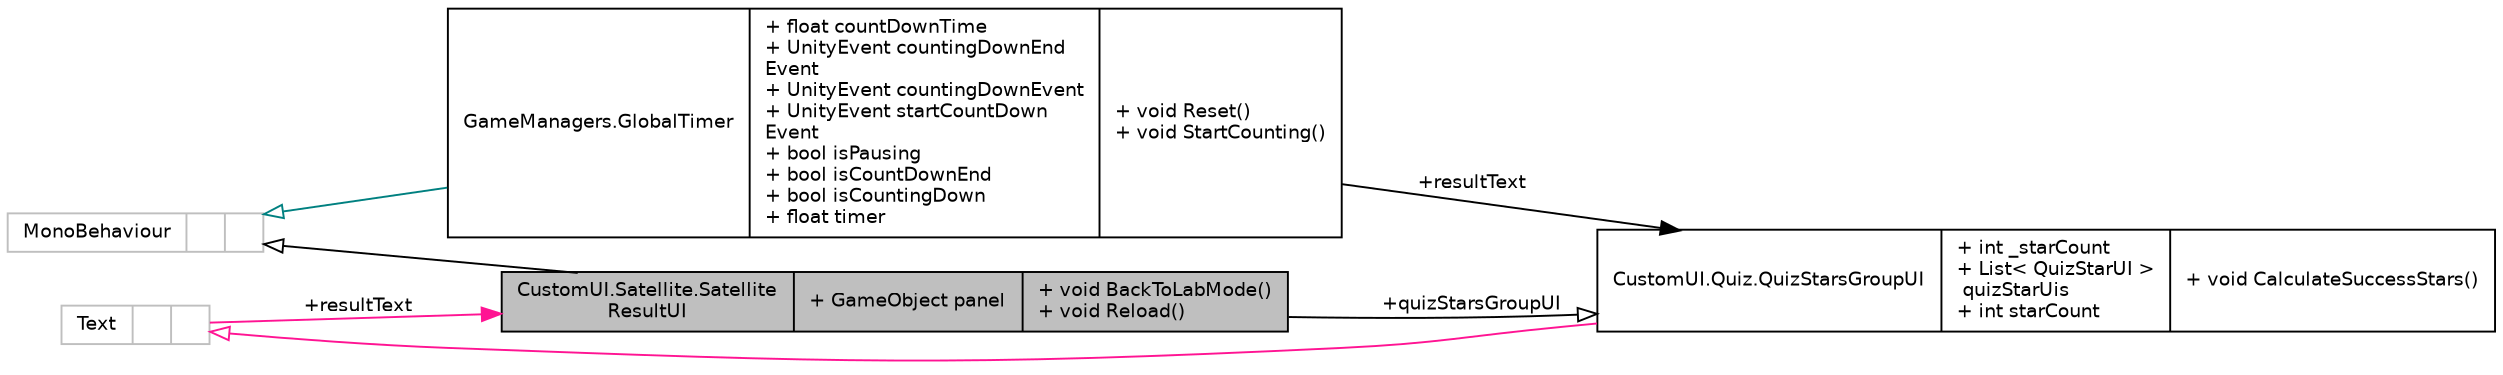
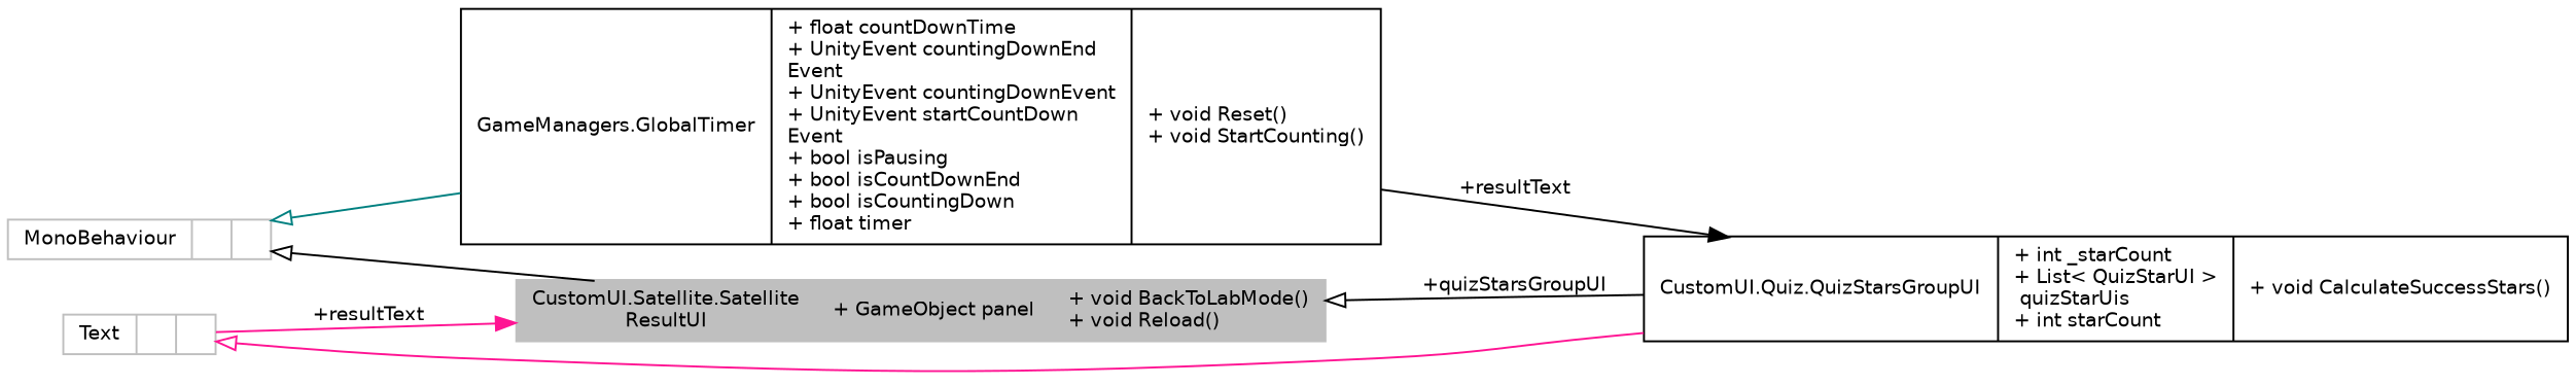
  digraph {
    fontname="DejaVu Sans"
    rankdir=LR
    node [color=black fillcolor=white fontname="DejaVu Sans" fontsize=10 shape=record style=filled]
    edge [color=black fontname="DejaVu Sans" fontsize=10 labelfontname=Helvetica labelfontsize=10 style=solid]
-   n1 [fillcolor=grey75 fontcolor=black height=0.2 label="{CustomUI.Satellite.Satellite\lResultUI\n|+ GameObject panel\l|+ void BackToLabMode()\l+ void Reload()\l}" width=0.4]
+   n1 [color=grey75 fillcolor=grey75 fontcolor=black height=0.2 label="{CustomUI.Satellite.Satellite\lResultUI\n|+ GameObject panel\l|+ void BackToLabMode()\l+ void Reload()\l}" width=0.4]
    n2 [color=grey75 height=0.2 label="{MonoBehaviour\n||}" width=0.4]
    n3 [height=0.2 label="{GameManagers.GlobalTimer\n|+ float countDownTime\l+ UnityEvent countingDownEnd\lEvent\l+ UnityEvent countingDownEvent\l+ UnityEvent startCountDown\lEvent\l+ bool isPausing\l+ bool isCountDownEnd\l+ bool isCountingDown\l+ float timer\l|+ void Reset()\l+ void StartCounting()\l}" width=0.4]
    n4 [height=0.2 label="{CustomUI.Quiz.QuizStarsGroupUI\n|+ int _starCount\l+ List\< QuizStarUI \>\l quizStarUis\l+ int starCount\l|+ void CalculateSuccessStars()\l}" width=0.4]
    n5 [color=grey75 height=0.2 label="{Text\n||}" width=0.4]
    n2 -> n1 [arrowtail=onormal dir=back]
    n2 -> n3 [arrowtail=onormal color=teal dir=back]
    n3 -> n4 [arrowhead=normal label=" +resultText"]
-   n1 -> n4 [arrowhead=onormal label=" +quizStarsGroupUI"]
+   n4 -> n1 [arrowhead=onormal label=" +quizStarsGroupUI"]
    n5 -> n1 [arrowhead=normal color=deeppink label=" +resultText"]
    n5 -> n4 [arrowtail=onormal color=deeppink dir=back]
  }
